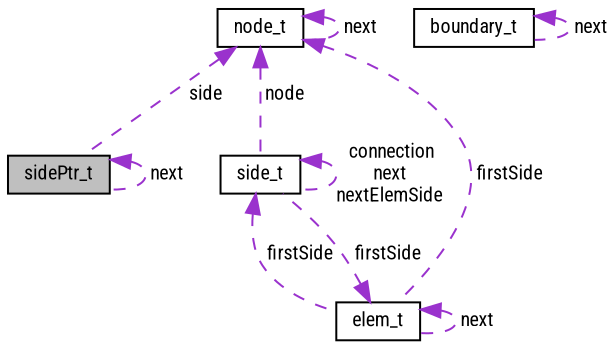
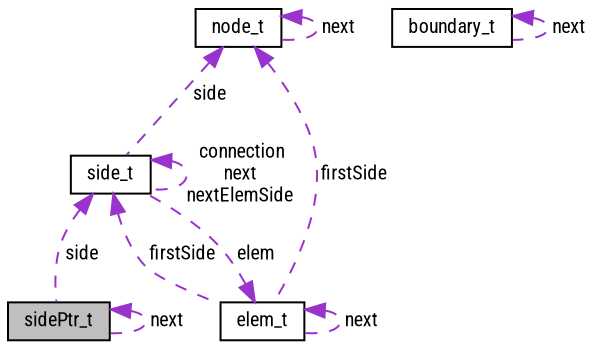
  digraph {
    fontname="Roboto Condensed"
    node [color=black fillcolor=white fontname="Roboto Condensed" fontsize=10 shape=record style=filled]
    edge [color=darkorchid3 dir=back fontname="Roboto Condensed" fontsize=10 labelfontname=Helvetica labelfontsize=10 style=dashed]
    n1 [fillcolor=grey75 fontcolor=black height=0.2 label=sidePtr_t width=0.4]
    n2 [height=0.2 label=side_t width=0.4]
    n3 [height=0.2 label=elem_t width=0.4]
    n4 [height=0.2 label=node_t width=0.4]
    n5 [height=0.2 label=boundary_t width=0.4]
    n1 -> n1 [label=" next"]
-   n4 -> n1 [label=" side"]
+   n2 -> n1 [label=" side"]
    n2 -> n2 [label=" connection\nnext\nnextElemSide"]
    n2 -> n3 [label=" firstSide"]
-   n3 -> n2 [label=" firstSide"]
+   n3 -> n2 [label=" elem"]
    n3 -> n3 [label=" next"]
-   n4 -> n2 [label=" node"]
+   n4 -> n2 [label=" side"]
    n4 -> n3 [label=" firstSide"]
    n4 -> n4 [label=" next"]
    n5 -> n5 [label=" next"]
  }
